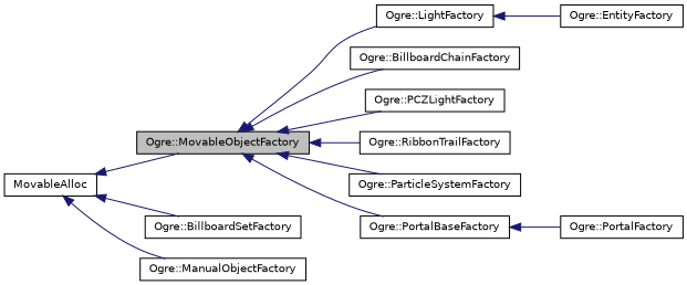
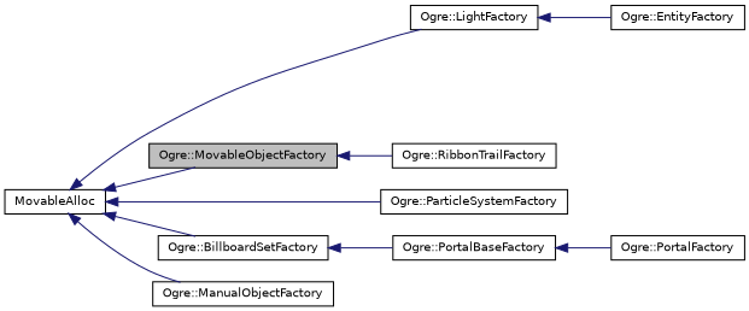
  digraph {
    rankdir=LR
    node [color=black fontname=Helvetica fontsize=10 shape=record]
    edge [color=midnightblue dir=back fontname=Helvetica fontsize=10 labelfontname=Helvetica labelfontsize=10 style=solid]
    n1 [fillcolor=grey75 fontcolor=black height=0.2 label="Ogre::MovableObjectFactory" style=filled width=0.4]
-   n2 [height=0.2 label="Ogre::BillboardChainFactory" width=0.4]
    n3 [height=0.2 label="Ogre::LightFactory" width=0.4]
    n4 [height=0.2 label="Ogre::ParticleSystemFactory" width=0.4]
-   n5 [height=0.2 label="Ogre::PCZLightFactory" width=0.4]
    n6 [height=0.2 label="Ogre::PortalBaseFactory" width=0.4]
    n7 [height=0.2 label="Ogre::RibbonTrailFactory" width=0.4]
    n8 [height=0.2 label="Ogre::BillboardSetFactory" width=0.4]
    n9 [height=0.2 label="Ogre::EntityFactory" width=0.4]
    n10 [height=0.2 label="Ogre::ManualObjectFactory" width=0.4]
    n11 [height=0.2 label="Ogre::PortalFactory" width=0.4]
    n12 [height=0.2 label=MovableAlloc width=0.4]
-   n1 -> n2
-   n1 -> n3
-   n1 -> n4
-   n1 -> n5
-   n1 -> n6
+   n12 -> n3
+   n12 -> n4
+   n8 -> n6
    n1 -> n7
    n3 -> n9
    n6 -> n11
    n12 -> n1
    n12 -> n8
    n12 -> n10
  }
